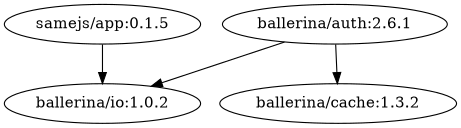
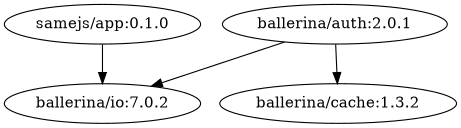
  digraph {
-   "samejs/app:0.1.0" [label="samejs/app:0.1.5"]
-   "ballerina/io:1.0.2"
-   "ballerina/auth:2.0.1" [label="ballerina/auth:2.6.1"]
+   "samejs/app:0.1.0"
+   "ballerina/io:1.0.2" [label="ballerina/io:7.0.2"]
+   "ballerina/auth:2.0.1"
    "ballerina/cache:1.3.2"
    "samejs/app:0.1.0" -> "ballerina/io:1.0.2"
    "ballerina/auth:2.0.1" -> "ballerina/io:1.0.2"
    "ballerina/auth:2.0.1" -> "ballerina/cache:1.3.2"
  }
